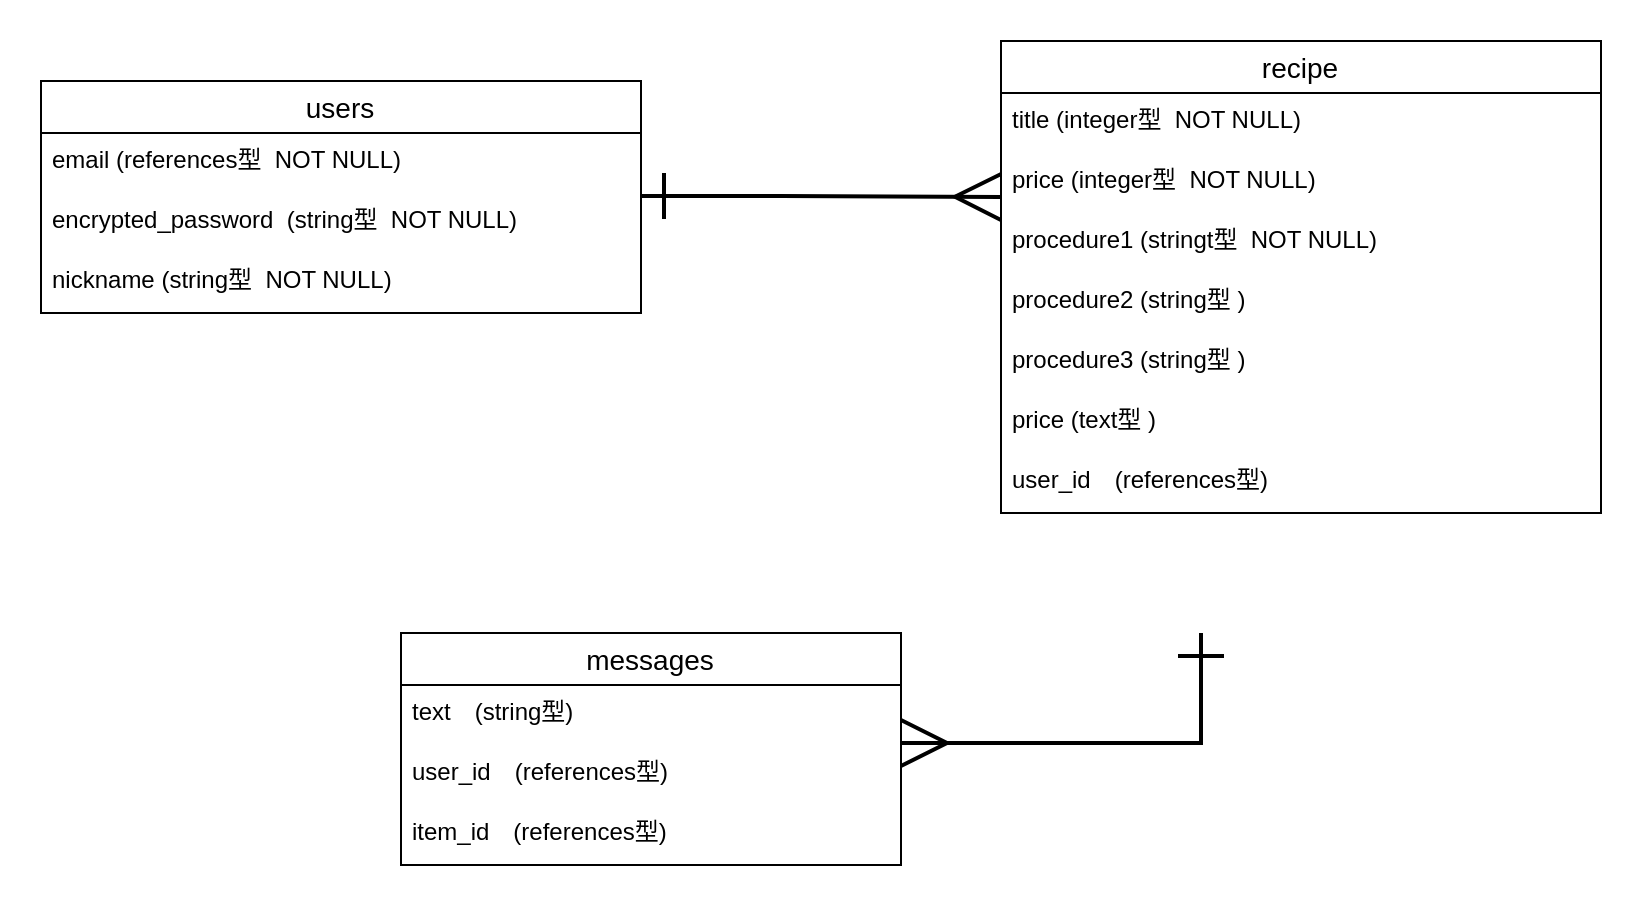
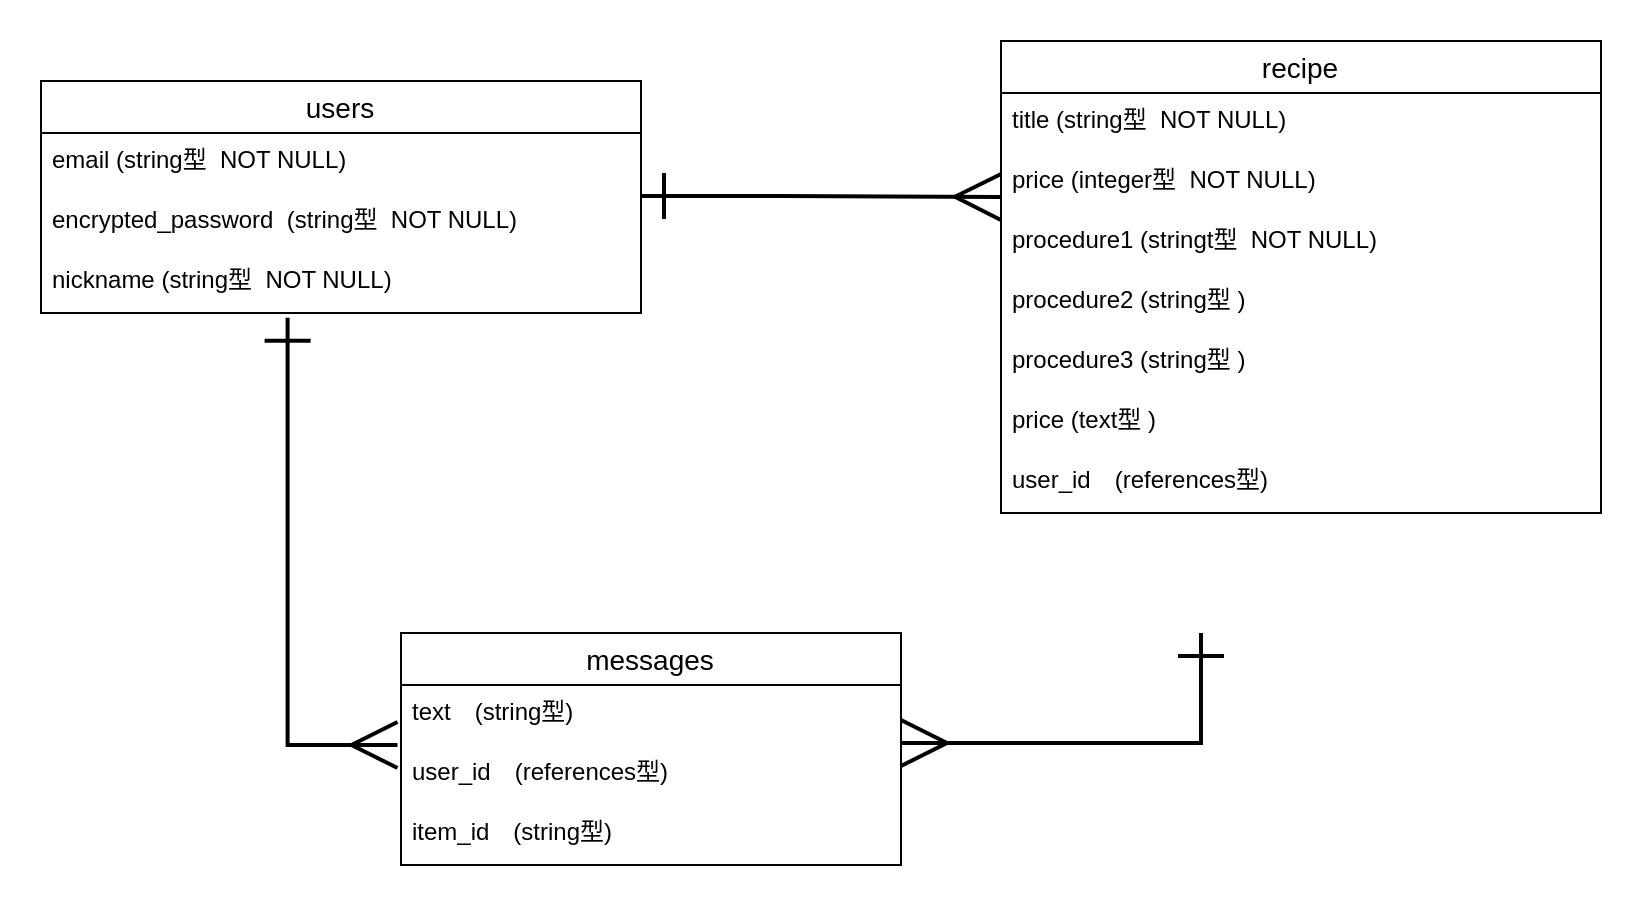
  <mxCell id="0" />
  <mxCell id="1" parent="0" />
  <mxCell id="2" value="users" style="swimlane;fontStyle=0;childLayout=stackLayout;horizontal=1;startSize=26;horizontalStack=0;resizeParent=1;resizeParentMax=0;resizeLast=0;collapsible=1;marginBottom=0;align=center;fontSize=14;" parent="1" vertex="1"><mxGeometry x="20" y="40" width="300" height="116" as="geometry"><mxRectangle x="50" y="80" width="60" height="26" as="alternateBounds" /></mxGeometry></mxCell>
- <mxCell id="3" value="email (references型  NOT NULL)" style="text;strokeColor=none;fillColor=none;spacingLeft=4;spacingRight=4;overflow=hidden;rotatable=0;points=[[0,0.5],[1,0.5]];portConstraint=eastwest;fontSize=12;" parent="2" vertex="1"><mxGeometry y="26" width="300" height="30" as="geometry" /></mxCell>
+ <mxCell id="3" value="email (string型  NOT NULL)" style="text;strokeColor=none;fillColor=none;spacingLeft=4;spacingRight=4;overflow=hidden;rotatable=0;points=[[0,0.5],[1,0.5]];portConstraint=eastwest;fontSize=12;" parent="2" vertex="1"><mxGeometry y="26" width="300" height="30" as="geometry" /></mxCell>
  <mxCell id="4" value="encrypted_password  (string型  NOT NULL)" style="text;strokeColor=none;fillColor=none;spacingLeft=4;spacingRight=4;overflow=hidden;rotatable=0;points=[[0,0.5],[1,0.5]];portConstraint=eastwest;fontSize=12;" parent="2" vertex="1"><mxGeometry y="56" width="300" height="30" as="geometry" /></mxCell>
  <mxCell id="5" value="nickname (string型  NOT NULL)" style="text;strokeColor=none;fillColor=none;spacingLeft=4;spacingRight=4;overflow=hidden;rotatable=0;points=[[0,0.5],[1,0.5]];portConstraint=eastwest;fontSize=12;" parent="2" vertex="1"><mxGeometry y="86" width="300" height="30" as="geometry" /></mxCell>
  <mxCell id="6" value="recipe" style="swimlane;fontStyle=0;childLayout=stackLayout;horizontal=1;startSize=26;horizontalStack=0;resizeParent=1;resizeParentMax=0;resizeLast=0;collapsible=1;marginBottom=0;align=center;fontSize=14;" parent="1" vertex="1"><mxGeometry x="500" y="20" width="300" height="236" as="geometry" /></mxCell>
- <mxCell id="7" value="title (integer型  NOT NULL)" style="text;strokeColor=none;spacingLeft=4;spacingRight=4;overflow=hidden;rotatable=0;points=[[0,0.5],[1,0.5]];portConstraint=eastwest;fontSize=12;" parent="6" vertex="1"><mxGeometry y="26" width="300" height="30" as="geometry" /></mxCell>
+ <mxCell id="7" value="title (string型  NOT NULL)" style="text;strokeColor=none;spacingLeft=4;spacingRight=4;overflow=hidden;rotatable=0;points=[[0,0.5],[1,0.5]];portConstraint=eastwest;fontSize=12;" parent="6" vertex="1"><mxGeometry y="26" width="300" height="30" as="geometry" /></mxCell>
  <mxCell id="8" value="price (integer型  NOT NULL)" style="text;strokeColor=none;spacingLeft=4;spacingRight=4;overflow=hidden;rotatable=0;points=[[0,0.5],[1,0.5]];portConstraint=eastwest;fontSize=12;" parent="6" vertex="1"><mxGeometry y="56" width="300" height="30" as="geometry" /></mxCell>
  <mxCell id="9" value="procedure1 (stringt型  NOT NULL)" style="text;strokeColor=none;spacingLeft=4;spacingRight=4;overflow=hidden;rotatable=0;points=[[0,0.5],[1,0.5]];portConstraint=eastwest;fontSize=12;" parent="6" vertex="1"><mxGeometry y="86" width="300" height="30" as="geometry" /></mxCell>
  <mxCell id="10" value="procedure2 (string型 )" style="text;strokeColor=none;spacingLeft=4;spacingRight=4;overflow=hidden;rotatable=0;points=[[0,0.5],[1,0.5]];portConstraint=eastwest;fontSize=12;" vertex="1" parent="6"><mxGeometry y="116" width="300" height="30" as="geometry" /></mxCell>
  <mxCell id="11" value="procedure3 (string型 )" style="text;strokeColor=none;spacingLeft=4;spacingRight=4;overflow=hidden;rotatable=0;points=[[0,0.5],[1,0.5]];portConstraint=eastwest;fontSize=12;" vertex="1" parent="6"><mxGeometry y="146" width="300" height="30" as="geometry" /></mxCell>
  <mxCell id="12" value="price (text型 )" style="text;strokeColor=none;spacingLeft=4;spacingRight=4;overflow=hidden;rotatable=0;points=[[0,0.5],[1,0.5]];portConstraint=eastwest;fontSize=12;" vertex="1" parent="6"><mxGeometry y="176" width="300" height="30" as="geometry" /></mxCell>
  <mxCell id="13" value="user_id　(references型)" style="text;strokeColor=none;spacingLeft=4;spacingRight=4;overflow=hidden;rotatable=0;points=[[0,0.5],[1,0.5]];portConstraint=eastwest;fontSize=12;" parent="6" vertex="1"><mxGeometry y="206" width="300" height="30" as="geometry" /></mxCell>
  <mxCell id="14" value="messages" style="swimlane;fontStyle=0;childLayout=stackLayout;horizontal=1;startSize=26;horizontalStack=0;resizeParent=1;resizeParentMax=0;resizeLast=0;collapsible=1;marginBottom=0;align=center;fontSize=14;" parent="1" vertex="1"><mxGeometry x="200" y="316" width="250" height="116" as="geometry" /></mxCell>
  <mxCell id="15" value="text　(string型)" style="text;strokeColor=none;fillColor=none;spacingLeft=4;spacingRight=4;overflow=hidden;rotatable=0;points=[[0,0.5],[1,0.5]];portConstraint=eastwest;fontSize=12;" parent="14" vertex="1"><mxGeometry y="26" width="250" height="30" as="geometry" /></mxCell>
  <mxCell id="16" value="user_id　(references型)" style="text;strokeColor=none;fillColor=none;spacingLeft=4;spacingRight=4;overflow=hidden;rotatable=0;points=[[0,0.5],[1,0.5]];portConstraint=eastwest;fontSize=12;" parent="14" vertex="1"><mxGeometry y="56" width="250" height="30" as="geometry" /></mxCell>
- <mxCell id="17" value="item_id　(references型)" style="text;strokeColor=none;fillColor=none;spacingLeft=4;spacingRight=4;overflow=hidden;rotatable=0;points=[[0,0.5],[1,0.5]];portConstraint=eastwest;fontSize=12;" parent="14" vertex="1"><mxGeometry y="86" width="250" height="30" as="geometry" /></mxCell>
+ <mxCell id="17" value="item_id　(string型)" style="text;strokeColor=none;fillColor=none;spacingLeft=4;spacingRight=4;overflow=hidden;rotatable=0;points=[[0,0.5],[1,0.5]];portConstraint=eastwest;fontSize=12;" parent="14" vertex="1"><mxGeometry y="86" width="250" height="30" as="geometry" /></mxCell>
+ <mxCell id="18" style="edgeStyle=orthogonalEdgeStyle;rounded=0;orthogonalLoop=1;jettySize=auto;html=1;endArrow=ERmany;endFill=0;startArrow=ERone;startFill=0;endSize=20;startSize=20;sourcePerimeterSpacing=0;strokeWidth=2;entryX=-0.007;entryY=1;entryDx=0;entryDy=0;entryPerimeter=0;exitX=0.411;exitY=1.08;exitDx=0;exitDy=0;exitPerimeter=0;" parent="1" target="15" edge="1" source="5"><mxGeometry relative="1" as="geometry"><mxPoint x="142.5" y="286" as="sourcePoint" /><mxPoint x="160" y="330" as="targetPoint" /><Array as="points"><mxPoint x="143" y="372" /></Array></mxGeometry></mxCell>
  <mxCell id="19" style="edgeStyle=orthogonalEdgeStyle;rounded=0;orthogonalLoop=1;jettySize=auto;html=1;endArrow=ERmany;endFill=0;startArrow=ERone;startFill=0;endSize=20;startSize=20;sourcePerimeterSpacing=0;strokeWidth=2;" parent="1" edge="1"><mxGeometry relative="1" as="geometry"><mxPoint x="600" y="316" as="sourcePoint" /><mxPoint x="450" y="371" as="targetPoint" /><Array as="points"><mxPoint x="600" y="371" /></Array></mxGeometry></mxCell>
  <mxCell id="20" style="edgeStyle=orthogonalEdgeStyle;rounded=0;orthogonalLoop=1;jettySize=auto;html=1;endArrow=ERmany;endFill=0;startArrow=ERone;startFill=0;endSize=20;startSize=20;sourcePerimeterSpacing=0;strokeWidth=2;" edge="1" parent="1"><mxGeometry relative="1" as="geometry"><mxPoint x="320" y="97.5" as="sourcePoint" /><mxPoint x="500" y="98" as="targetPoint" /><Array as="points"><mxPoint x="390" y="97.5" /></Array></mxGeometry></mxCell>
